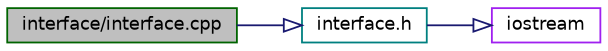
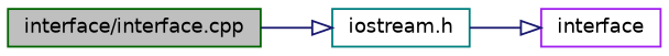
  digraph {
    rankdir=LR
    node [fillcolor=white fontname=Helvetica fontsize=10 shape=record style=filled]
    edge [arrowhead=onormal color=midnightblue fontname=Helvetica fontsize=10 labelfontname=Helvetica labelfontsize=10 style=solid]
    n1 [color=darkgreen fillcolor=grey75 fontcolor=black height=0.2 label="interface/interface.cpp" width=0.4]
-   n2 [color=teal height=0.2 label="interface.h" width=0.4]
-   n3 [color=purple height=0.2 label=iostream width=0.4]
+   n2 [color=teal height=0.2 label="iostream.h" width=0.4]
+   n3 [color=purple height=0.2 label=interface width=0.4]
    n1 -> n2
    n2 -> n3
  }
